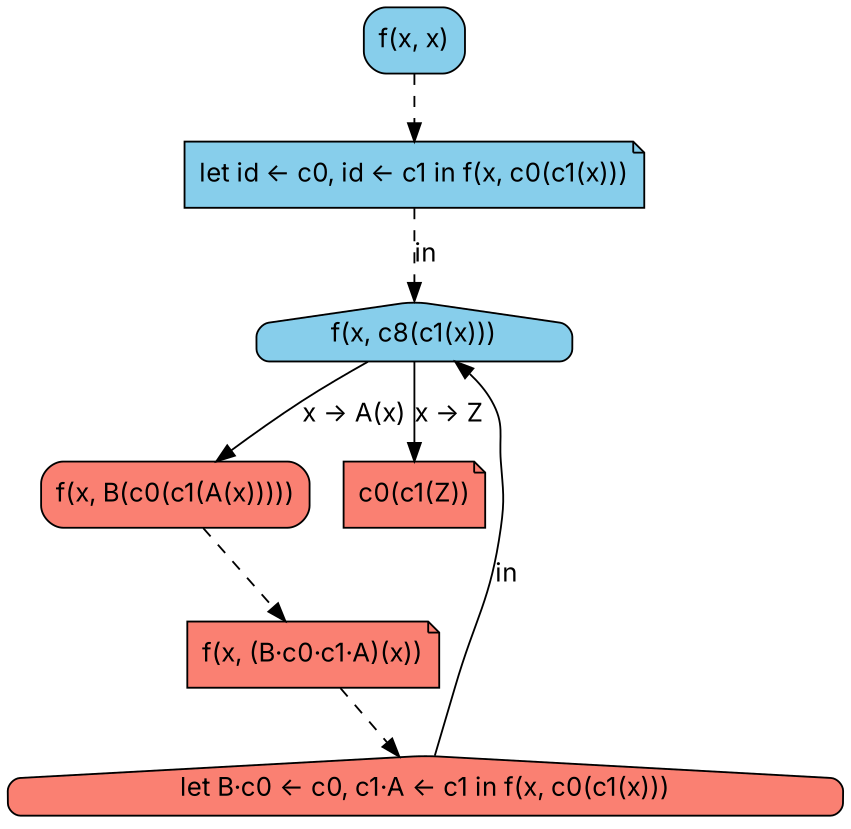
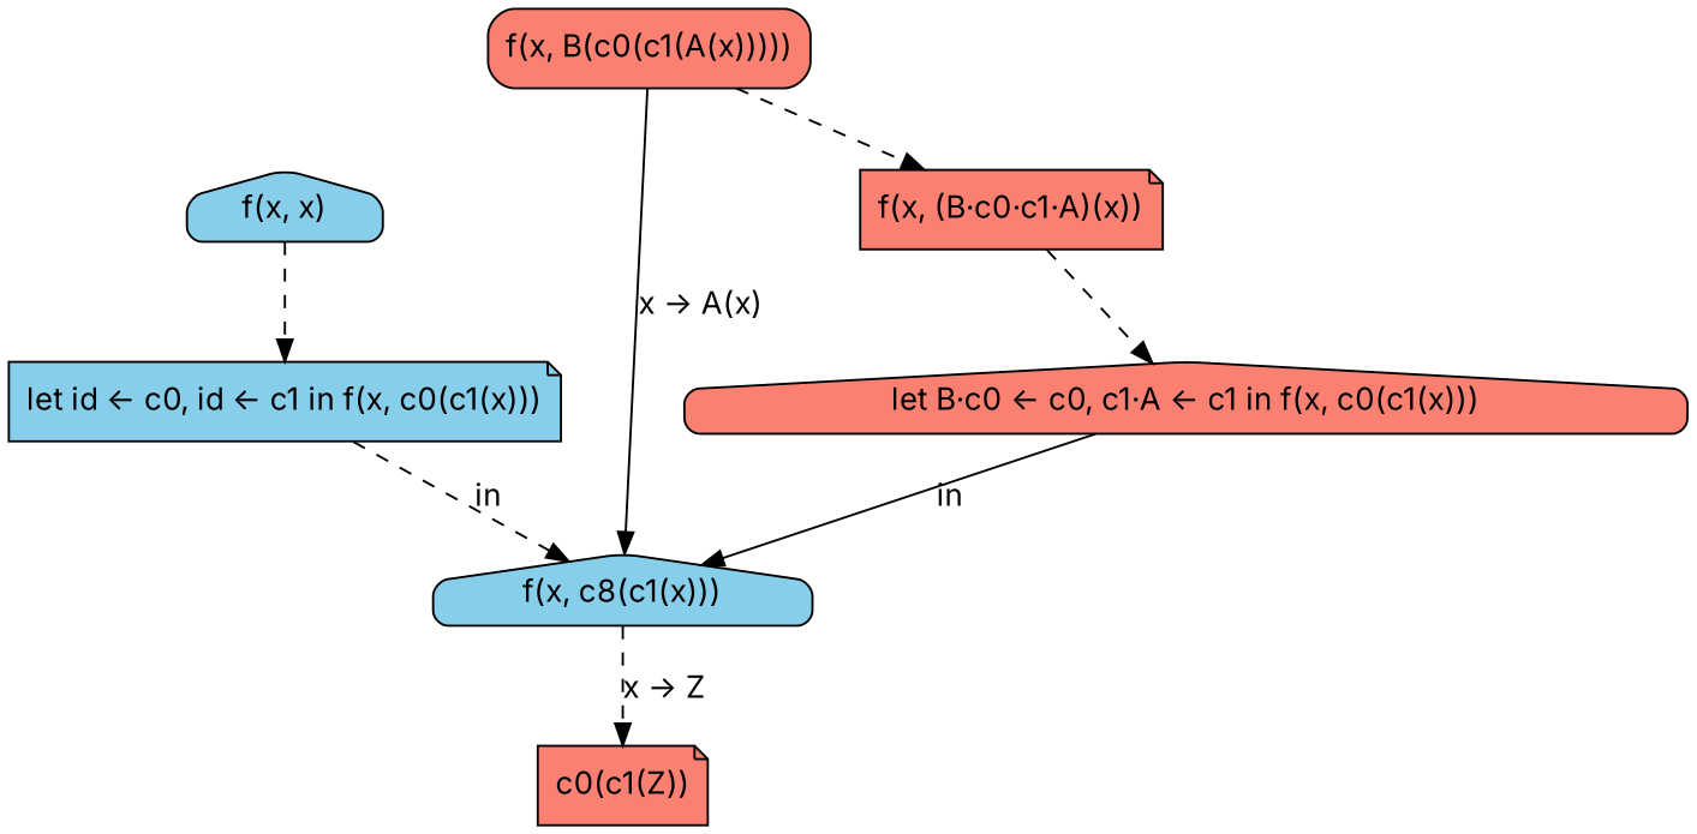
  digraph {
    fontname=Inter
    node [fillcolor=salmon fontname=Inter shape=note style="rounded,filled"]
    edge [fontname=Inter style=dashed]
-   n1 [fillcolor=skyblue label="f(x, x)" shape=box]
+   n1 [fillcolor=skyblue label="f(x, x)" shape=house]
    n2 [fillcolor=skyblue label="let id ← c0, id ← c1 in f(x, c0(c1(x)))"]
    n3 [fillcolor=skyblue label="f(x, c8(c1(x)))" shape=house]
    n4 [label="f(x, B(c0(c1(A(x)))))" shape=box]
    n5 [label="c0(c1(Z))"]
    n6 [label="f(x, (B·c0·c1·A)(x))"]
    n7 [label="let B·c0 ← c0, c1·A ← c1 in f(x, c0(c1(x)))" shape=house]
    n1 -> n2
    n2 -> n3 [label=in]
-   n3 -> n4 [label="x → A(x)" style=solid]
-   n3 -> n5 [label="x → Z" style=solid]
+   n4 -> n3 [label="x → A(x)" style=solid]
+   n3 -> n5 [label="x → Z"]
    n4 -> n6
    n6 -> n7
    n7 -> n3 [label=in style=solid]
  }
